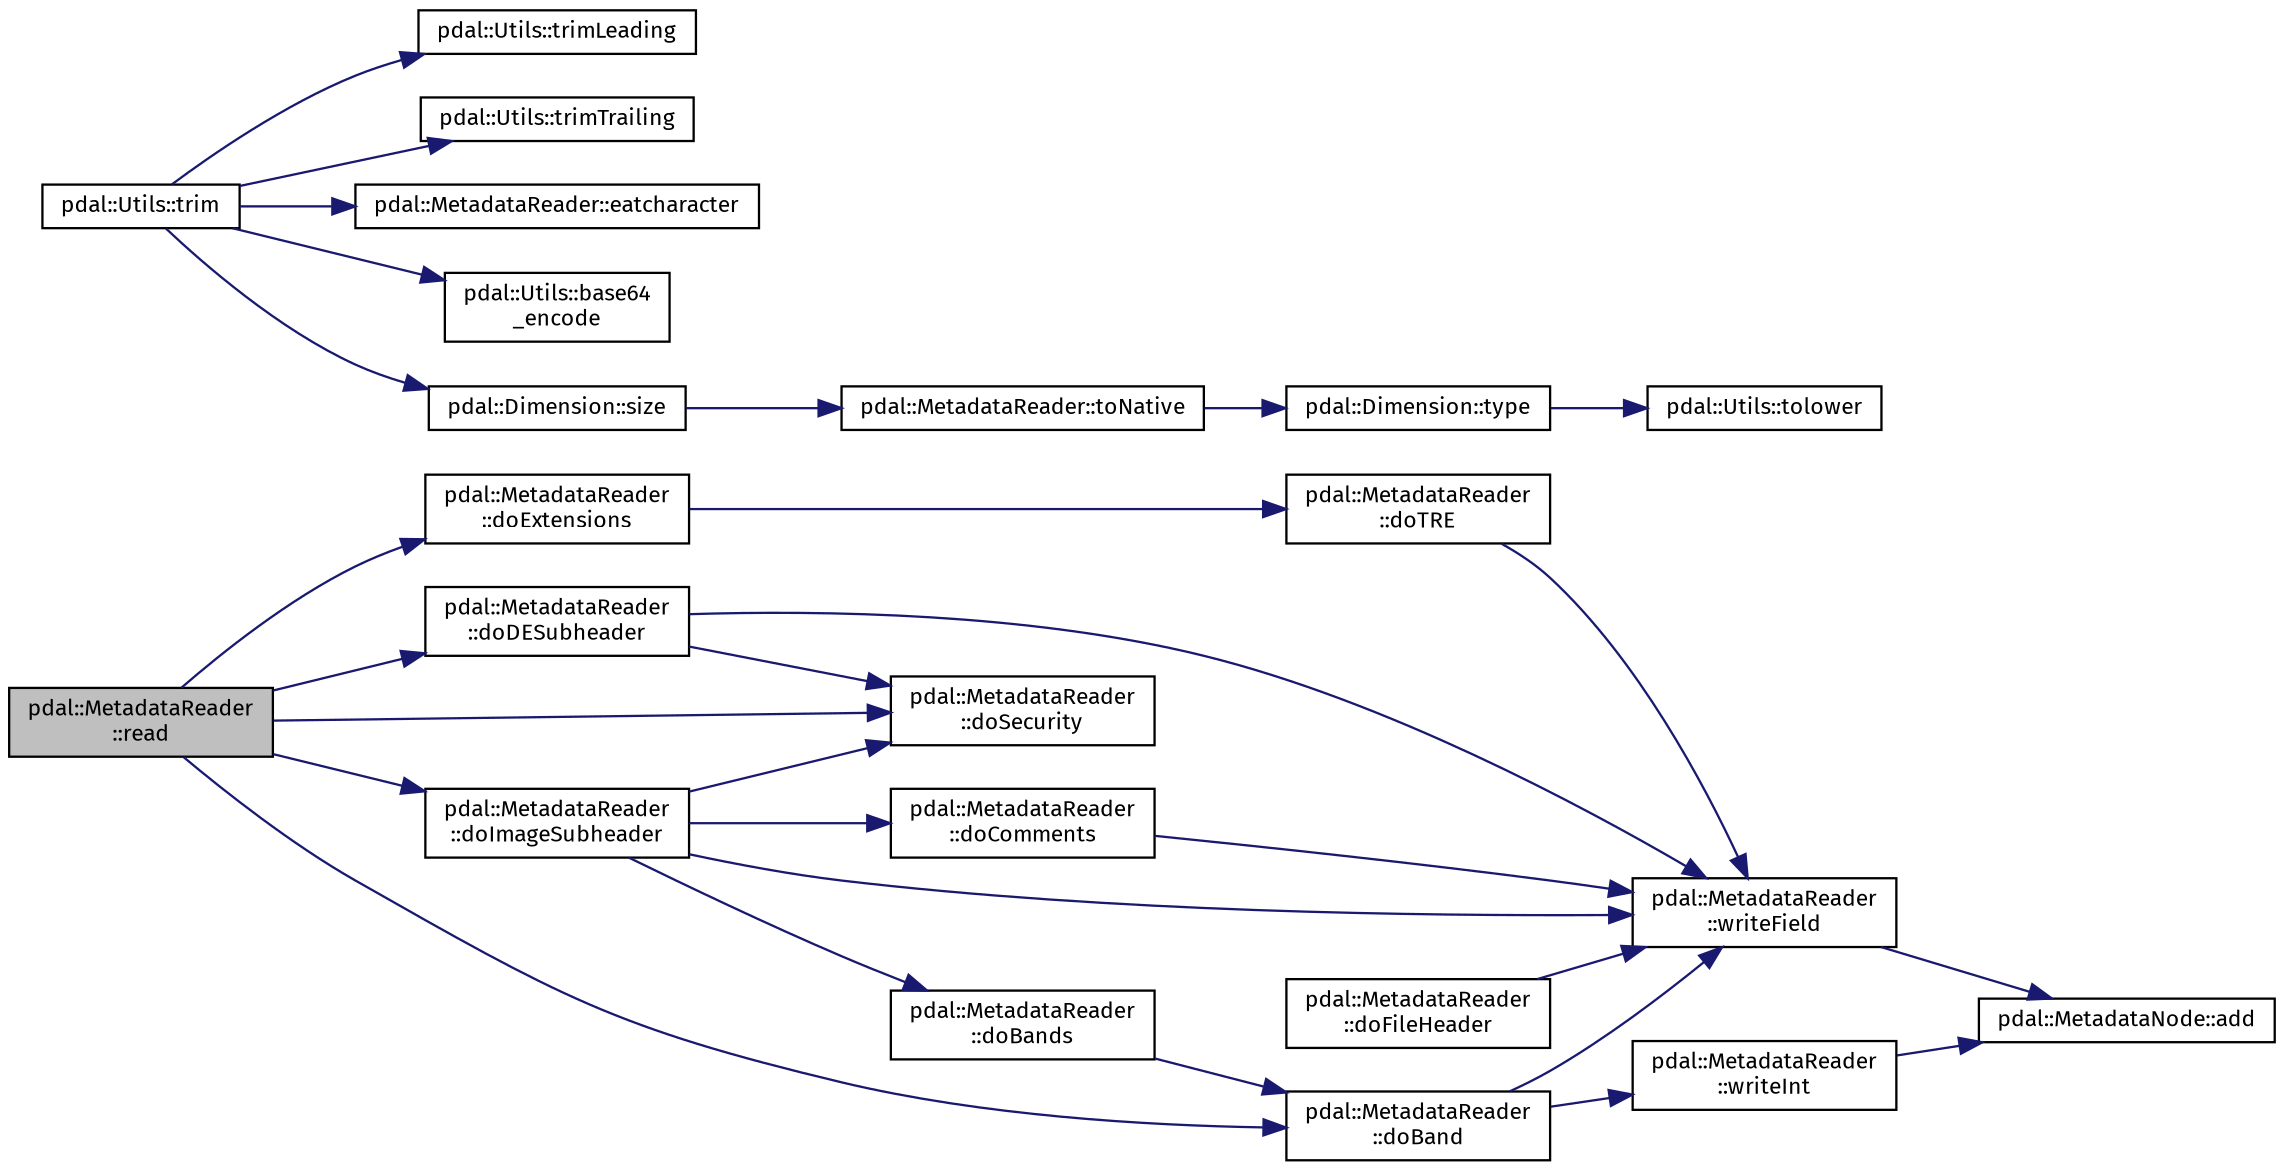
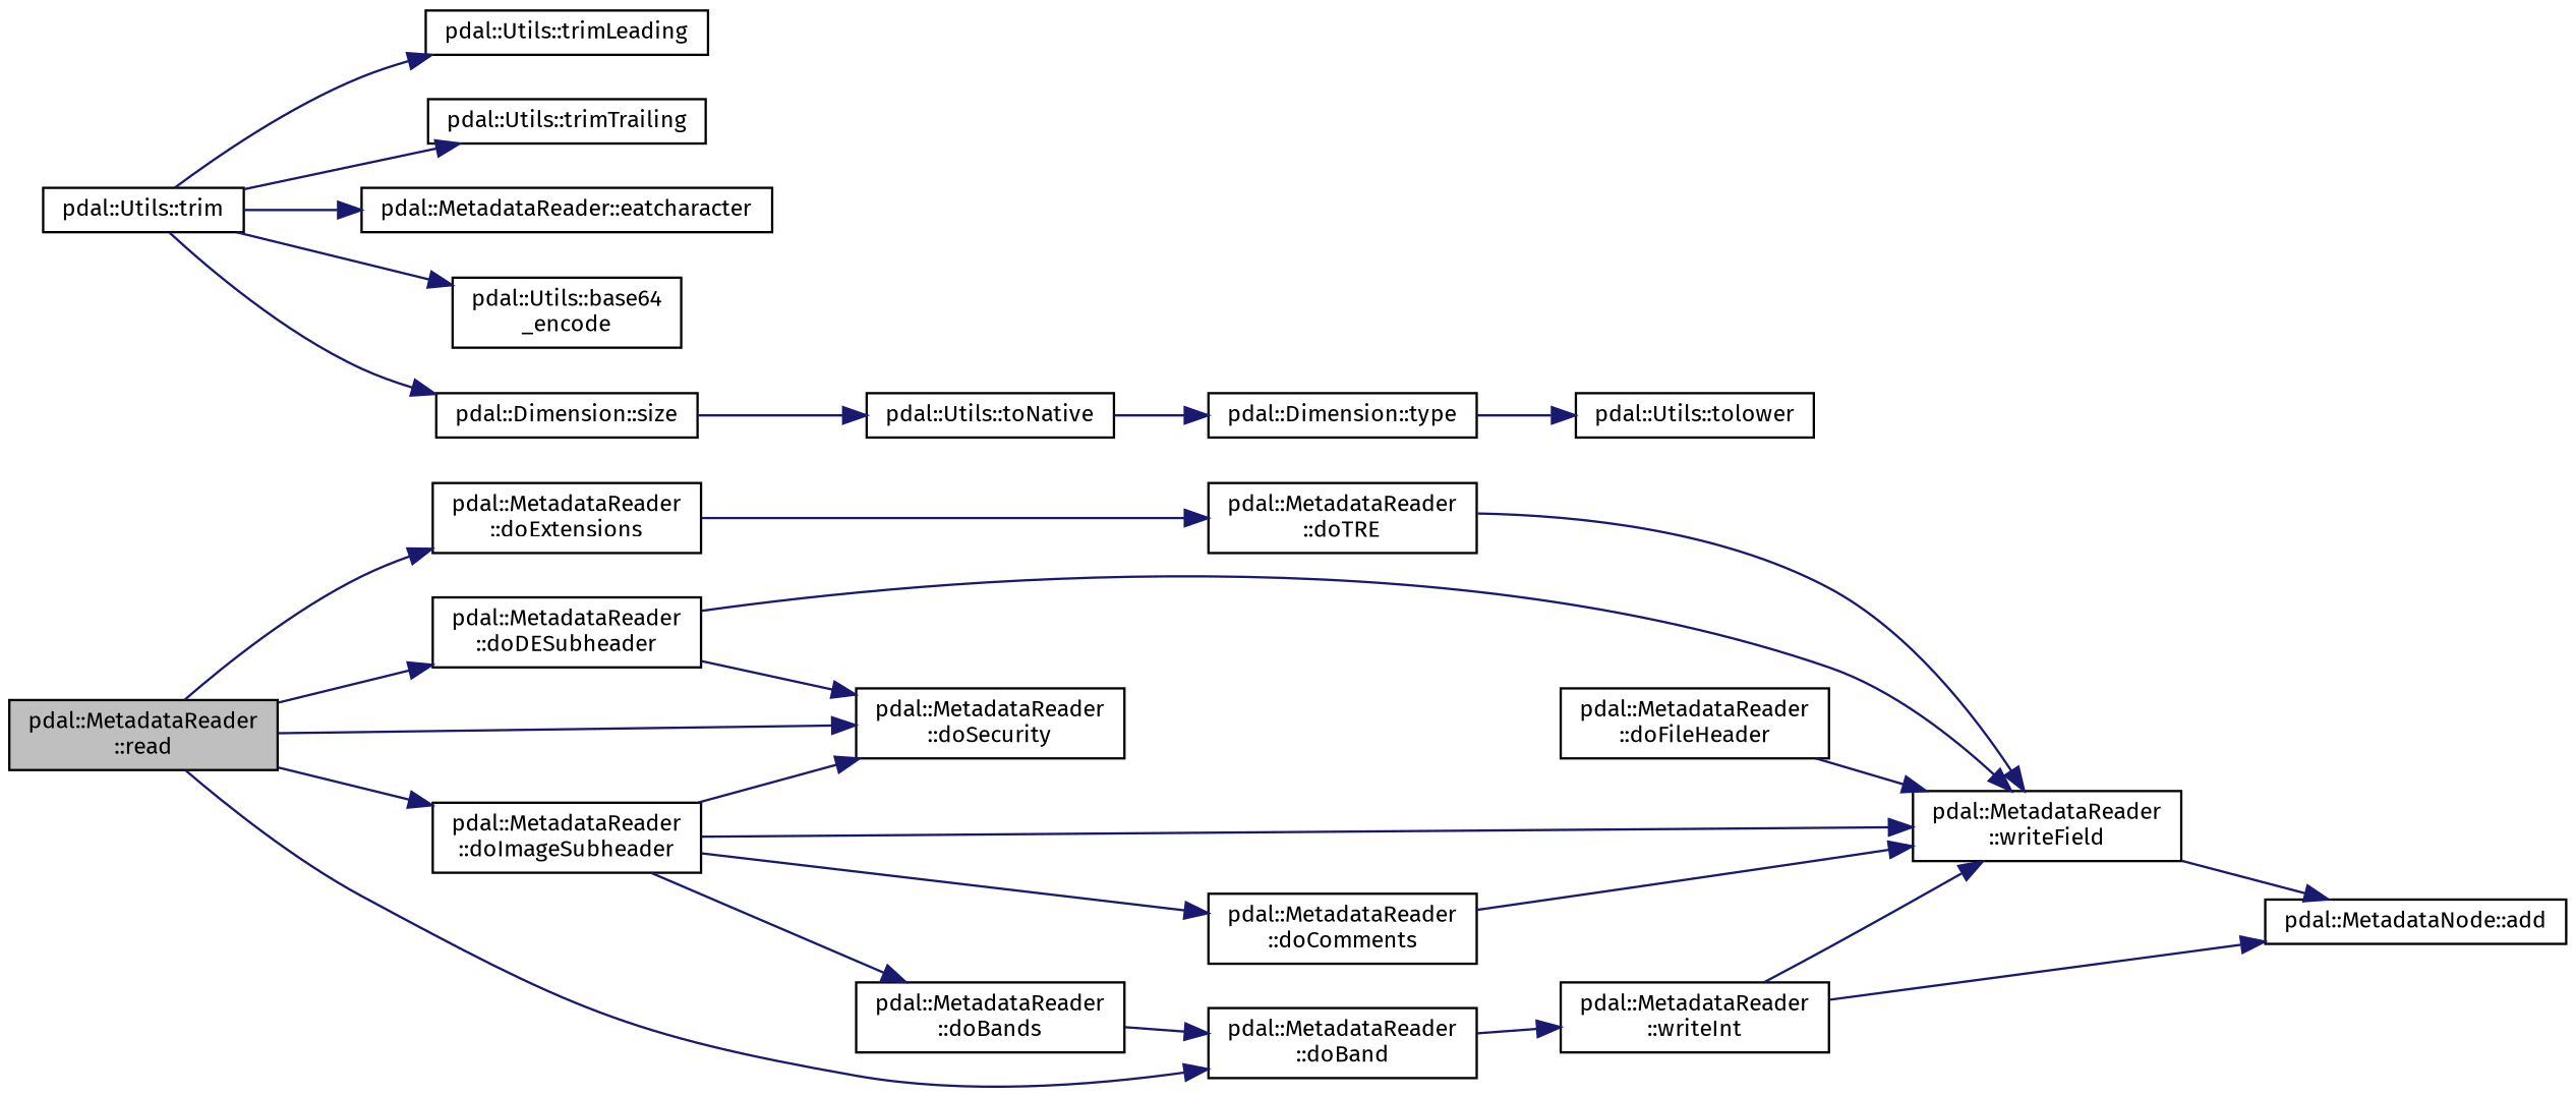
  digraph {
    fontname="Fira Sans"
    rankdir=LR
    node [color=black fillcolor=white fontname="Fira Sans" fontsize=10 shape=record style=filled]
    edge [color=midnightblue fontname="Fira Sans" fontsize=10 labelfontname=Helvetica labelfontsize=10 style=solid]
    n1 [fillcolor=grey75 fontcolor=black height=0.2 label="pdal::MetadataReader\l::read" width=0.4]
    n2 [height=0.2 label="pdal::MetadataReader\l::doDESubheader" width=0.4]
    n3 [height=0.2 label="pdal::MetadataReader\l::doSecurity" width=0.4]
    n4 [height=0.2 label="pdal::MetadataReader\l::doExtensions" width=0.4]
    n5 [height=0.2 label="pdal::MetadataReader\l::doImageSubheader" width=0.4]
    n6 [height=0.2 label="pdal::MetadataReader\l::doBand" width=0.4]
    n7 [height=0.2 label="pdal::MetadataReader\l::writeField" width=0.4]
    n8 [height=0.2 label="pdal::MetadataReader\l::doTRE" width=0.4]
    n9 [height=0.2 label="pdal::MetadataReader\l::doFileHeader" width=0.4]
    n10 [height=0.2 label="pdal::MetadataReader\l::doBands" width=0.4]
    n11 [height=0.2 label="pdal::MetadataReader\l::doComments" width=0.4]
    n12 [height=0.2 label="pdal::MetadataNode::add" width=0.4]
    n13 [height=0.2 label="pdal::Utils::trim" width=0.4]
    n14 [height=0.2 label="pdal::Utils::trimLeading" width=0.4]
    n15 [height=0.2 label="pdal::Utils::trimTrailing" width=0.4]
    n16 [height=0.2 label="pdal::MetadataReader::eatcharacter" width=0.4]
    n17 [height=0.2 label="pdal::Utils::base64\l_encode" width=0.4]
    n18 [height=0.2 label="pdal::Dimension::size" width=0.4]
-   n19 [height=0.2 label="pdal::MetadataReader::toNative" width=0.4]
+   n19 [height=0.2 label="pdal::Utils::toNative" width=0.4]
    n20 [height=0.2 label="pdal::Dimension::type" width=0.4]
    n21 [height=0.2 label="pdal::Utils::tolower" width=0.4]
    n22 [height=0.2 label="pdal::MetadataReader\l::writeInt" width=0.4]
    n1 -> n2
    n1 -> n3
    n1 -> n4
    n1 -> n5
    n1 -> n6
    n2 -> n3
    n2 -> n7
    n4 -> n8
    n5 -> n3
    n5 -> n7
    n5 -> n10
    n5 -> n11
-   n6 -> n7
+   n22 -> n7
    n6 -> n22
    n7 -> n12
    n8 -> n7
    n9 -> n7
    n10 -> n6
    n11 -> n7
    n13 -> n14
    n13 -> n15
    n13 -> n16
    n13 -> n17
    n13 -> n18
    n18 -> n19
    n19 -> n20
    n20 -> n21
    n22 -> n12
  }
